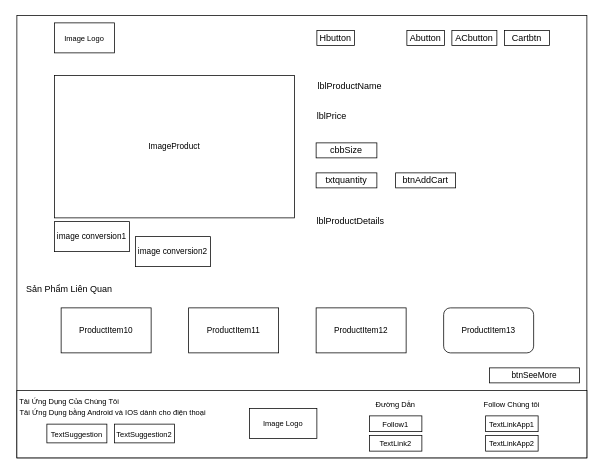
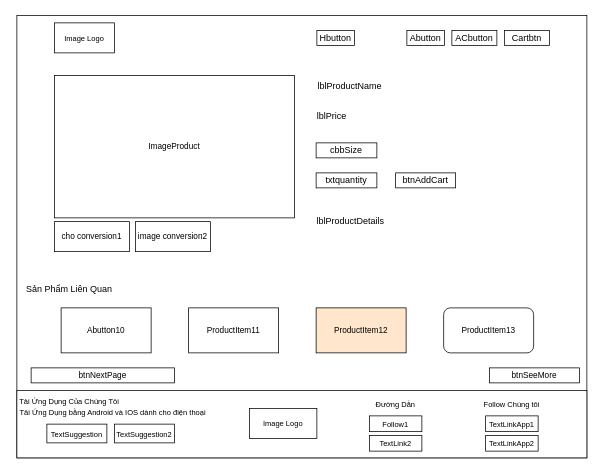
  <mxCell id="0" />
  <mxCell id="1" parent="0" />
  <mxCell id="2" value="" style="rounded=0;whiteSpace=wrap;html=1;" vertex="1" parent="1"><mxGeometry x="22" y="20" width="760" height="590" as="geometry" /></mxCell>
  <mxCell id="3" value="&lt;span style=&quot;font-size: 10px;&quot;&gt;Image Logo&lt;/span&gt;" style="rounded=0;whiteSpace=wrap;html=1;" vertex="1" parent="1"><mxGeometry x="72" y="30" width="80" height="40" as="geometry" /></mxCell>
  <mxCell id="4" value="Hbutton" style="rounded=0;whiteSpace=wrap;html=1;" vertex="1" parent="1"><mxGeometry x="422" y="40" width="50" height="20" as="geometry" /></mxCell>
  <mxCell id="5" value="Abutton" style="rounded=0;whiteSpace=wrap;html=1;" vertex="1" parent="1"><mxGeometry x="542" y="40" width="50" height="20" as="geometry" /></mxCell>
  <mxCell id="6" value="ACbutton" style="rounded=0;whiteSpace=wrap;html=1;" vertex="1" parent="1"><mxGeometry x="602" y="40" width="60" height="20" as="geometry" /></mxCell>
  <mxCell id="7" value="Cartbtn" style="rounded=0;whiteSpace=wrap;html=1;" vertex="1" parent="1"><mxGeometry x="672" y="40" width="60" height="20" as="geometry" /></mxCell>
  <mxCell id="8" value="" style="rounded=0;whiteSpace=wrap;html=1;" vertex="1" parent="1"><mxGeometry x="22" y="520" width="760" height="90" as="geometry" /></mxCell>
  <mxCell id="9" value="Tải Ứng Dụng Của Chúng Tôi" style="text;html=1;strokeColor=none;fillColor=none;align=center;verticalAlign=middle;whiteSpace=wrap;rounded=0;fontSize=10;" vertex="1" parent="1"><mxGeometry x="22" y="530" width="140" height="10" as="geometry" /></mxCell>
  <mxCell id="10" value="Tải Ứng Dụng bằng Android và IOS dành cho điện thoại" style="text;html=1;strokeColor=none;fillColor=none;align=center;verticalAlign=middle;whiteSpace=wrap;rounded=0;fontSize=10;" vertex="1" parent="1"><mxGeometry x="20" y="544" width="260" height="10" as="geometry" /></mxCell>
  <mxCell id="11" value="TextSuggestion" style="rounded=0;whiteSpace=wrap;html=1;fontSize=10;" vertex="1" parent="1"><mxGeometry x="62" y="565" width="80" height="25" as="geometry" /></mxCell>
  <mxCell id="12" value="TextSuggestion2" style="rounded=0;whiteSpace=wrap;html=1;fontSize=10;" vertex="1" parent="1"><mxGeometry x="152" y="565" width="80" height="25" as="geometry" /></mxCell>
  <mxCell id="13" value="Image Logo" style="rounded=0;whiteSpace=wrap;html=1;fontSize=10;" vertex="1" parent="1"><mxGeometry x="332" y="544" width="90" height="40" as="geometry" /></mxCell>
  <mxCell id="14" value="Đường Dẫn" style="text;html=1;strokeColor=none;fillColor=none;align=center;verticalAlign=middle;whiteSpace=wrap;rounded=0;fontSize=10;" vertex="1" parent="1"><mxGeometry x="497" y="524" width="60" height="30" as="geometry" /></mxCell>
  <mxCell id="15" value="Follow1" style="rounded=0;whiteSpace=wrap;html=1;fontSize=10;" vertex="1" parent="1"><mxGeometry x="492" y="554" width="70" height="21" as="geometry" /></mxCell>
  <mxCell id="16" value="TextLink2" style="rounded=0;whiteSpace=wrap;html=1;fontSize=10;" vertex="1" parent="1"><mxGeometry x="492" y="580" width="70" height="21" as="geometry" /></mxCell>
  <mxCell id="17" value="Follow Chúng tôi" style="text;html=1;strokeColor=none;fillColor=none;align=center;verticalAlign=middle;whiteSpace=wrap;rounded=0;fontSize=10;" vertex="1" parent="1"><mxGeometry x="642" y="524" width="80" height="30" as="geometry" /></mxCell>
  <mxCell id="18" value="TextLinkApp1" style="rounded=0;whiteSpace=wrap;html=1;fontSize=10;" vertex="1" parent="1"><mxGeometry x="647" y="554" width="70" height="21" as="geometry" /></mxCell>
  <mxCell id="19" value="TextLinkApp2" style="rounded=0;whiteSpace=wrap;html=1;fontSize=10;" vertex="1" parent="1"><mxGeometry x="647" y="580" width="70" height="21" as="geometry" /></mxCell>
  <mxCell id="20" value="Sản Phẩm Liên Quan" style="text;html=1;strokeColor=none;fillColor=none;align=center;verticalAlign=middle;whiteSpace=wrap;rounded=0;fontSize=12;" vertex="1" parent="1"><mxGeometry x="32" y="370" width="120" height="30" as="geometry" /></mxCell>
  <mxCell id="21" value="btnSeeMore" style="rounded=0;whiteSpace=wrap;html=1;fontSize=11;" vertex="1" parent="1"><mxGeometry x="652" y="490" width="120" height="20" as="geometry" /></mxCell>
- <mxCell id="22" value="ProductItem10" style="rounded=0;whiteSpace=wrap;html=1;fontSize=11;" vertex="1" parent="1"><mxGeometry x="81" y="410" width="120" height="60" as="geometry" /></mxCell>
+ <mxCell id="22" value="Abutton10" style="rounded=0;whiteSpace=wrap;html=1;fontSize=11;" vertex="1" parent="1"><mxGeometry x="81" y="410" width="120" height="60" as="geometry" /></mxCell>
  <mxCell id="23" value="ProductItem11" style="rounded=0;whiteSpace=wrap;html=1;fontSize=11;" vertex="1" parent="1"><mxGeometry x="251" y="410" width="120" height="60" as="geometry" /></mxCell>
- <mxCell id="24" value="ProductItem12" style="rounded=0;whiteSpace=wrap;html=1;fontSize=11;" vertex="1" parent="1"><mxGeometry x="421" y="410" width="120" height="60" as="geometry" /></mxCell>
+ <mxCell id="24" value="ProductItem12" style="rounded=0;whiteSpace=wrap;html=1;fontSize=11;fillColor=#ffe6cc;" vertex="1" parent="1"><mxGeometry x="421" y="410" width="120" height="60" as="geometry" /></mxCell>
  <mxCell id="25" value="ProductItem13" style="whiteSpace=wrap;html=1;fontSize=11;rounded=1;" vertex="1" parent="1"><mxGeometry x="591" y="410" width="120" height="60" as="geometry" /></mxCell>
+ <mxCell id="26" value="btnNextPage" style="rounded=0;whiteSpace=wrap;html=1;fontSize=11;" vertex="1" parent="1"><mxGeometry x="41" y="490" width="191" height="20" as="geometry" /></mxCell>
  <mxCell id="27" value="ImageProduct" style="rounded=0;whiteSpace=wrap;html=1;fontSize=11;" vertex="1" parent="1"><mxGeometry x="72" y="100" width="320" height="190" as="geometry" /></mxCell>
- <mxCell id="28" value="image conversion1" style="rounded=0;whiteSpace=wrap;html=1;fontSize=11;" vertex="1" parent="1"><mxGeometry x="72" y="295" width="100" height="40" as="geometry" /></mxCell>
- <mxCell id="29" value="image conversion2" style="rounded=0;whiteSpace=wrap;html=1;fontSize=11;" vertex="1" parent="1"><mxGeometry x="180" y="315" width="100" height="40" as="geometry" /></mxCell>
+ <mxCell id="28" value="cho conversion1" style="rounded=0;whiteSpace=wrap;html=1;fontSize=11;" vertex="1" parent="1"><mxGeometry x="72" y="295" width="100" height="40" as="geometry" /></mxCell>
+ <mxCell id="29" value="image conversion2" style="rounded=0;whiteSpace=wrap;html=1;fontSize=11;" vertex="1" parent="1"><mxGeometry x="180" y="295" width="100" height="40" as="geometry" /></mxCell>
  <mxCell id="30" value="lblProductName" style="text;html=1;strokeColor=none;fillColor=none;align=center;verticalAlign=middle;whiteSpace=wrap;rounded=0;" vertex="1" parent="1"><mxGeometry x="421" y="100" width="90" height="30" as="geometry" /></mxCell>
  <mxCell id="31" value="lblPrice" style="text;html=1;strokeColor=none;fillColor=none;align=center;verticalAlign=middle;whiteSpace=wrap;rounded=0;" vertex="1" parent="1"><mxGeometry x="422" y="140" width="40" height="30" as="geometry" /></mxCell>
  <mxCell id="32" value="cbbSize" style="rounded=0;whiteSpace=wrap;html=1;" vertex="1" parent="1"><mxGeometry x="421" y="190" width="81" height="20" as="geometry" /></mxCell>
  <mxCell id="33" value="txtquantity" style="rounded=0;whiteSpace=wrap;html=1;" vertex="1" parent="1"><mxGeometry x="421" y="230" width="81" height="20" as="geometry" /></mxCell>
  <mxCell id="34" value="btnAddCart" style="rounded=0;whiteSpace=wrap;html=1;" vertex="1" parent="1"><mxGeometry x="527" y="230" width="80" height="20" as="geometry" /></mxCell>
  <mxCell id="35" value="lblProductDetails" style="text;html=1;strokeColor=none;fillColor=none;align=center;verticalAlign=middle;whiteSpace=wrap;rounded=0;" vertex="1" parent="1"><mxGeometry x="422" y="280" width="90" height="30" as="geometry" /></mxCell>
